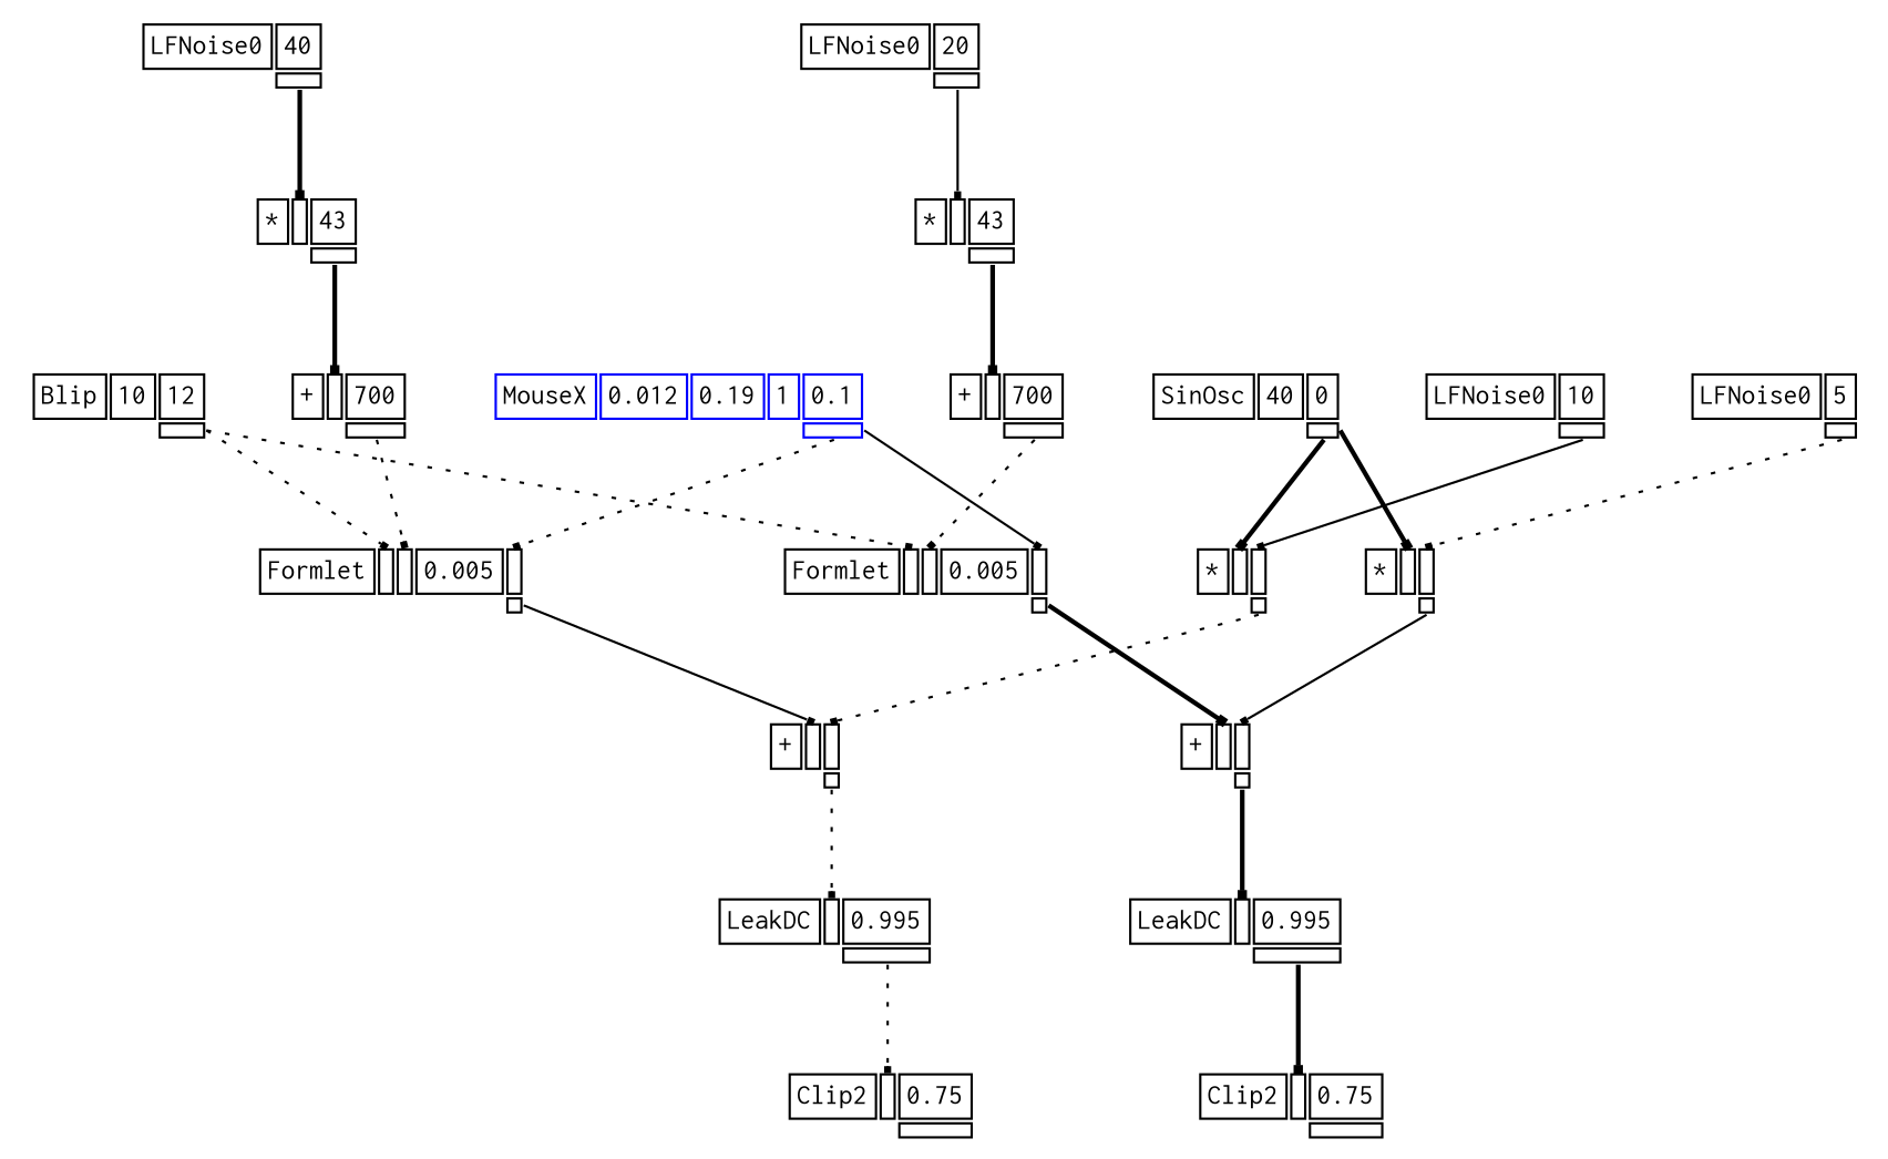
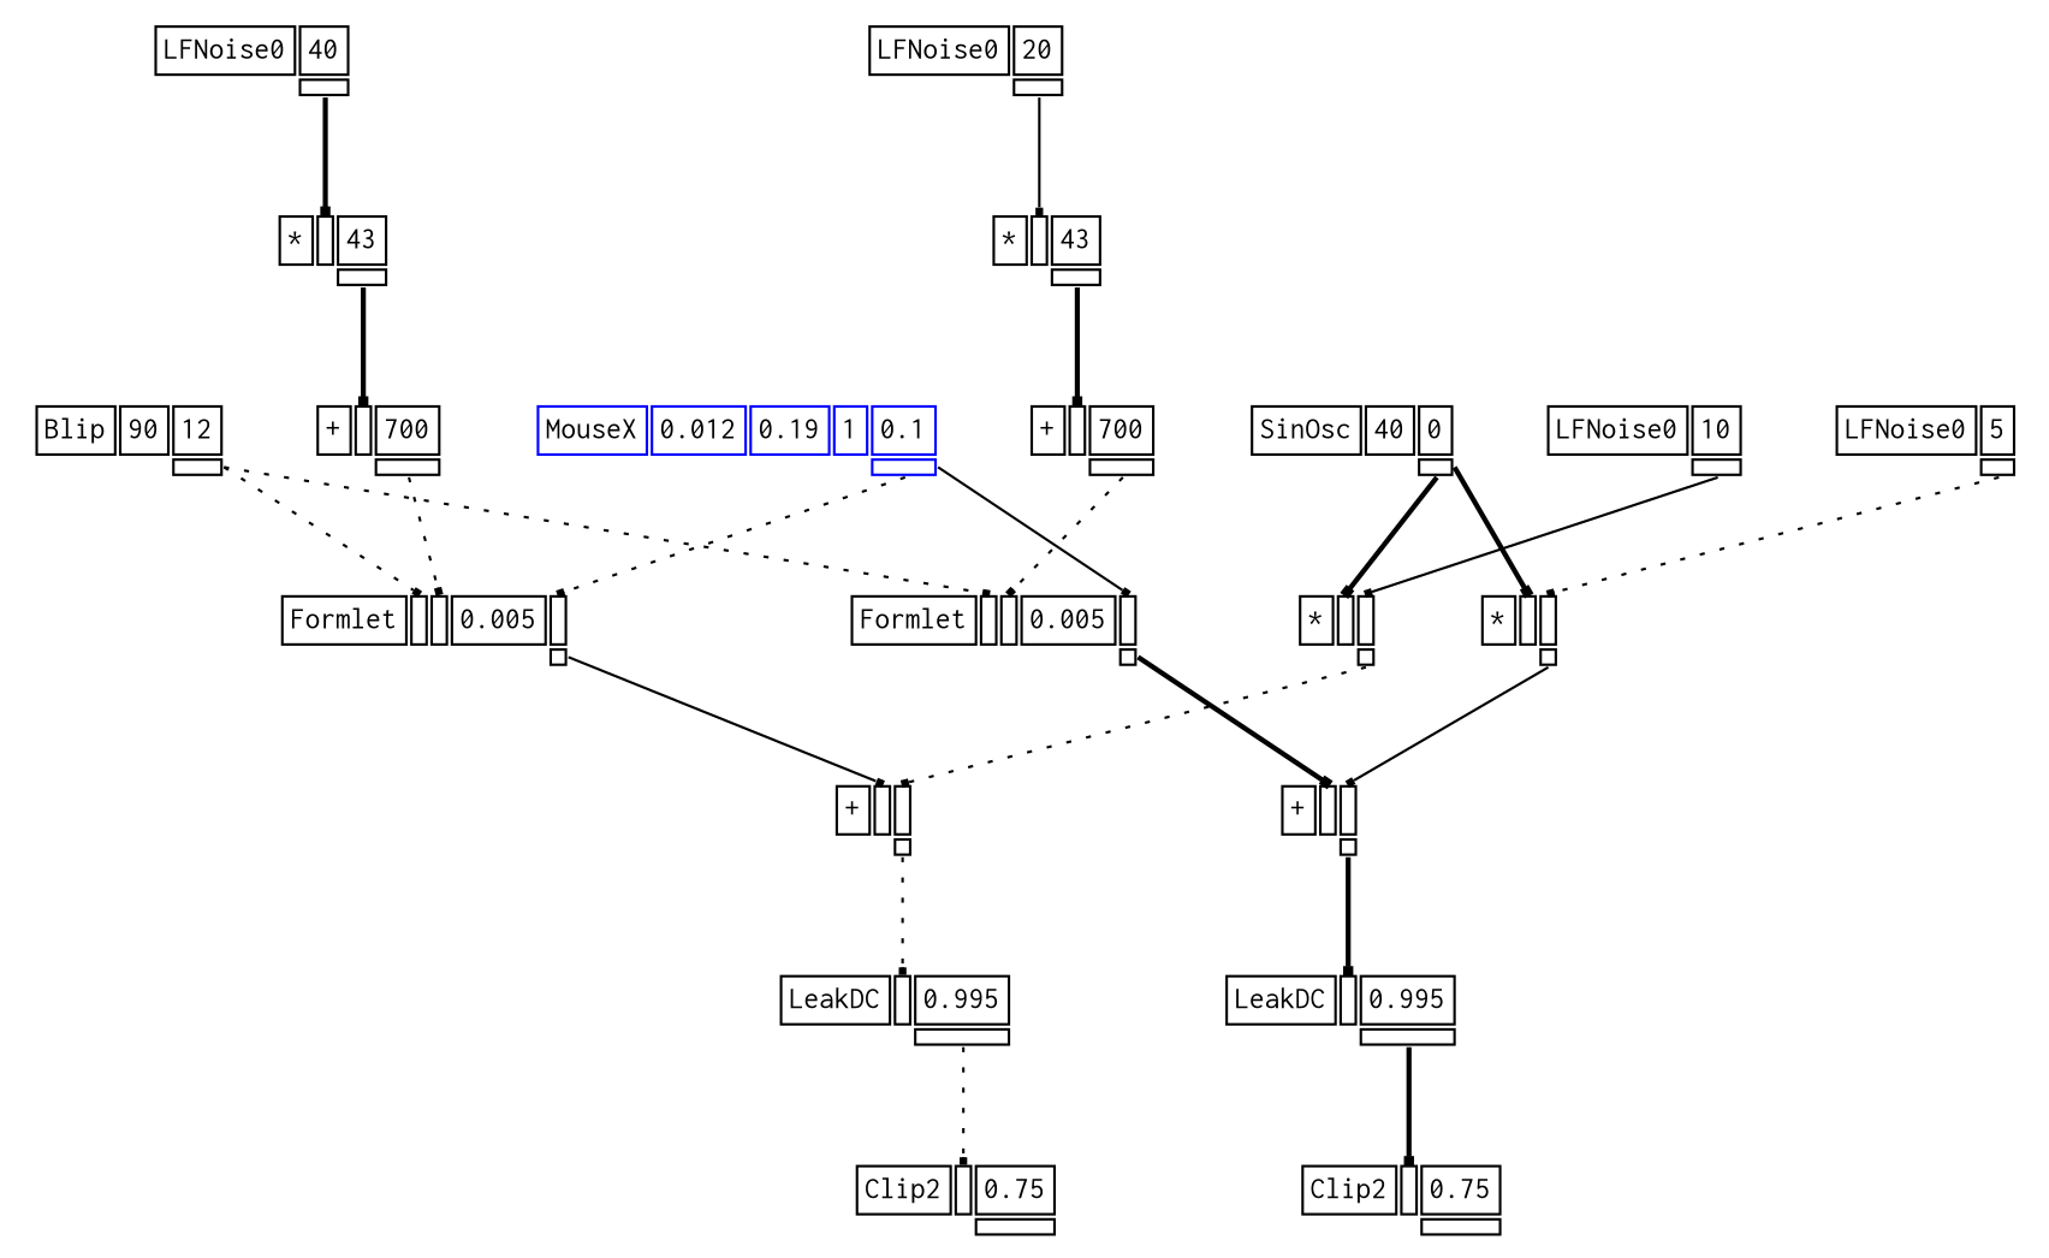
  digraph {
    splines=false
    node [color=black fontname=Courier fontsize=12 shape=plaintext]
    edge [arrowhead=box arrowsize=0.25 headport=i_0 tailport=o_0 style=dotted]
-   n1 [label=<<TABLE BORDER="0" CELLBORDER="1"><TR><TD>Blip</TD><TD ID="u_2:K_0">10</TD><TD ID="u_2:K_1">12</TD></TR><TR><TD BORDER="0"></TD><TD BORDER="0"></TD><TD PORT="o_0" ID="u_2:o_0"></TD></TR></TABLE>>]
+   n1 [label=<<TABLE BORDER="0" CELLBORDER="1"><TR><TD>Blip</TD><TD ID="u_2:K_0">90</TD><TD ID="u_2:K_1">12</TD></TR><TR><TD BORDER="0"></TD><TD BORDER="0"></TD><TD PORT="o_0" ID="u_2:o_0"></TD></TR></TABLE>>]
    n2 [label=<<TABLE BORDER="0" CELLBORDER="1"><TR><TD>Formlet</TD><TD PORT="i_0" ID="u_15:i_0"></TD><TD PORT="i_1" ID="u_15:i_1"></TD><TD ID="u_15:K_2">0.005</TD><TD PORT="i_3" ID="u_15:i_3"></TD></TR><TR><TD BORDER="0"></TD><TD BORDER="0"></TD><TD BORDER="0"></TD><TD BORDER="0"></TD><TD PORT="o_0" ID="u_15:o_0"></TD></TR></TABLE>>]
    n3 [label=<<TABLE BORDER="0" CELLBORDER="1"><TR><TD>Formlet</TD><TD PORT="i_0" ID="u_29:i_0"></TD><TD PORT="i_1" ID="u_29:i_1"></TD><TD ID="u_29:K_2">0.005</TD><TD PORT="i_3" ID="u_29:i_3"></TD></TR><TR><TD BORDER="0"></TD><TD BORDER="0"></TD><TD BORDER="0"></TD><TD BORDER="0"></TD><TD PORT="o_0" ID="u_29:o_0"></TD></TR></TABLE>>]
    n4 [label=<<TABLE BORDER="0" CELLBORDER="1"><TR><TD>LFNoise0</TD><TD ID="u_4:K_0">40</TD></TR><TR><TD BORDER="0"></TD><TD PORT="o_0" ID="u_4:o_0"></TD></TR></TABLE>>]
    n5 [label=<<TABLE BORDER="0" CELLBORDER="1"><TR><TD>*</TD><TD PORT="i_0" ID="u_6:i_0"></TD><TD ID="u_6:K_1">43</TD></TR><TR><TD BORDER="0"></TD><TD BORDER="0"></TD><TD PORT="o_0" ID="u_6:o_0"></TD></TR></TABLE>>]
    n6 [label=<<TABLE BORDER="0" CELLBORDER="1"><TR><TD>+</TD><TD PORT="i_0" ID="u_8:i_0"></TD><TD ID="u_8:K_1">700</TD></TR><TR><TD BORDER="0"></TD><TD BORDER="0"></TD><TD PORT="o_0" ID="u_8:o_0"></TD></TR></TABLE>>]
    n7 [color=blue label=<<TABLE BORDER="0" CELLBORDER="1"><TR><TD>MouseX</TD><TD ID="u_14:K_0">0.012</TD><TD ID="u_14:K_1">0.19</TD><TD ID="u_14:K_2">1</TD><TD ID="u_14:K_3">0.1</TD></TR><TR><TD BORDER="0"></TD><TD BORDER="0"></TD><TD BORDER="0"></TD><TD BORDER="0"></TD><TD PORT="o_0" ID="u_14:o_0"></TD></TR></TABLE>>]
    n8 [label=<<TABLE BORDER="0" CELLBORDER="1"><TR><TD>+</TD><TD PORT="i_0" ID="u_20:i_0"></TD><TD PORT="i_1" ID="u_20:i_1"></TD></TR><TR><TD BORDER="0"></TD><TD BORDER="0"></TD><TD PORT="o_0" ID="u_20:o_0"></TD></TR></TABLE>>]
    n9 [label=<<TABLE BORDER="0" CELLBORDER="1"><TR><TD>SinOsc</TD><TD ID="u_17:K_0">40</TD><TD ID="u_17:K_1">0</TD></TR><TR><TD BORDER="0"></TD><TD BORDER="0"></TD><TD PORT="o_0" ID="u_17:o_0"></TD></TR></TABLE>>]
    n10 [label=<<TABLE BORDER="0" CELLBORDER="1"><TR><TD>*</TD><TD PORT="i_0" ID="u_19:i_0"></TD><TD PORT="i_1" ID="u_19:i_1"></TD></TR><TR><TD BORDER="0"></TD><TD BORDER="0"></TD><TD PORT="o_0" ID="u_19:o_0"></TD></TR></TABLE>>]
    n11 [label=<<TABLE BORDER="0" CELLBORDER="1"><TR><TD>*</TD><TD PORT="i_0" ID="u_32:i_0"></TD><TD PORT="i_1" ID="u_32:i_1"></TD></TR><TR><TD BORDER="0"></TD><TD BORDER="0"></TD><TD PORT="o_0" ID="u_32:o_0"></TD></TR></TABLE>>]
    n12 [label=<<TABLE BORDER="0" CELLBORDER="1"><TR><TD>LFNoise0</TD><TD ID="u_18:K_0">10</TD></TR><TR><TD BORDER="0"></TD><TD PORT="o_0" ID="u_18:o_0"></TD></TR></TABLE>>]
    n13 [label=<<TABLE BORDER="0" CELLBORDER="1"><TR><TD>LeakDC</TD><TD PORT="i_0" ID="u_22:i_0"></TD><TD ID="u_22:K_1">0.995</TD></TR><TR><TD BORDER="0"></TD><TD BORDER="0"></TD><TD PORT="o_0" ID="u_22:o_0"></TD></TR></TABLE>>]
    n14 [label=<<TABLE BORDER="0" CELLBORDER="1"><TR><TD>Clip2</TD><TD PORT="i_0" ID="u_24:i_0"></TD><TD ID="u_24:K_1">0.75</TD></TR><TR><TD BORDER="0"></TD><TD BORDER="0"></TD><TD PORT="o_0" ID="u_24:o_0"></TD></TR></TABLE>>]
    n15 [label=<<TABLE BORDER="0" CELLBORDER="1"><TR><TD>LFNoise0</TD><TD ID="u_26:K_0">20</TD></TR><TR><TD BORDER="0"></TD><TD PORT="o_0" ID="u_26:o_0"></TD></TR></TABLE>>]
    n16 [label=<<TABLE BORDER="0" CELLBORDER="1"><TR><TD>*</TD><TD PORT="i_0" ID="u_27:i_0"></TD><TD ID="u_27:K_1">43</TD></TR><TR><TD BORDER="0"></TD><TD BORDER="0"></TD><TD PORT="o_0" ID="u_27:o_0"></TD></TR></TABLE>>]
    n17 [label=<<TABLE BORDER="0" CELLBORDER="1"><TR><TD>+</TD><TD PORT="i_0" ID="u_28:i_0"></TD><TD ID="u_28:K_1">700</TD></TR><TR><TD BORDER="0"></TD><TD BORDER="0"></TD><TD PORT="o_0" ID="u_28:o_0"></TD></TR></TABLE>>]
    n18 [label=<<TABLE BORDER="0" CELLBORDER="1"><TR><TD>+</TD><TD PORT="i_0" ID="u_33:i_0"></TD><TD PORT="i_1" ID="u_33:i_1"></TD></TR><TR><TD BORDER="0"></TD><TD BORDER="0"></TD><TD PORT="o_0" ID="u_33:o_0"></TD></TR></TABLE>>]
    n19 [label=<<TABLE BORDER="0" CELLBORDER="1"><TR><TD>LFNoise0</TD><TD ID="u_31:K_0">5</TD></TR><TR><TD BORDER="0"></TD><TD PORT="o_0" ID="u_31:o_0"></TD></TR></TABLE>>]
    n20 [label=<<TABLE BORDER="0" CELLBORDER="1"><TR><TD>LeakDC</TD><TD PORT="i_0" ID="u_34:i_0"></TD><TD ID="u_34:K_1">0.995</TD></TR><TR><TD BORDER="0"></TD><TD BORDER="0"></TD><TD PORT="o_0" ID="u_34:o_0"></TD></TR></TABLE>>]
    n21 [label=<<TABLE BORDER="0" CELLBORDER="1"><TR><TD>Clip2</TD><TD PORT="i_0" ID="u_35:i_0"></TD><TD ID="u_35:K_1">0.75</TD></TR><TR><TD BORDER="0"></TD><TD BORDER="0"></TD><TD PORT="o_0" ID="u_35:o_0"></TD></TR></TABLE>>]
    n1 -> n2
    n1 -> n3
    n2 -> n8 [style=solid]
    n3 -> n18 [style=bold]
    n4 -> n5 [style=bold]
    n5 -> n6 [style=bold]
    n6 -> n2 [headport=i_1]
    n7 -> n2 [headport=i_3]
    n7 -> n3 [headport=i_3 style=solid]
    n8 -> n13
    n9 -> n10 [style=bold]
    n9 -> n11 [style=bold]
    n10 -> n8 [headport=i_1]
    n11 -> n18 [headport=i_1 style=solid]
    n12 -> n10 [headport=i_1 style=solid]
    n13 -> n14
    n15 -> n16 [style=solid]
    n16 -> n17 [style=bold]
    n17 -> n3 [headport=i_1]
    n18 -> n20 [style=bold]
    n19 -> n11 [headport=i_1]
    n20 -> n21 [style=bold]
  }
